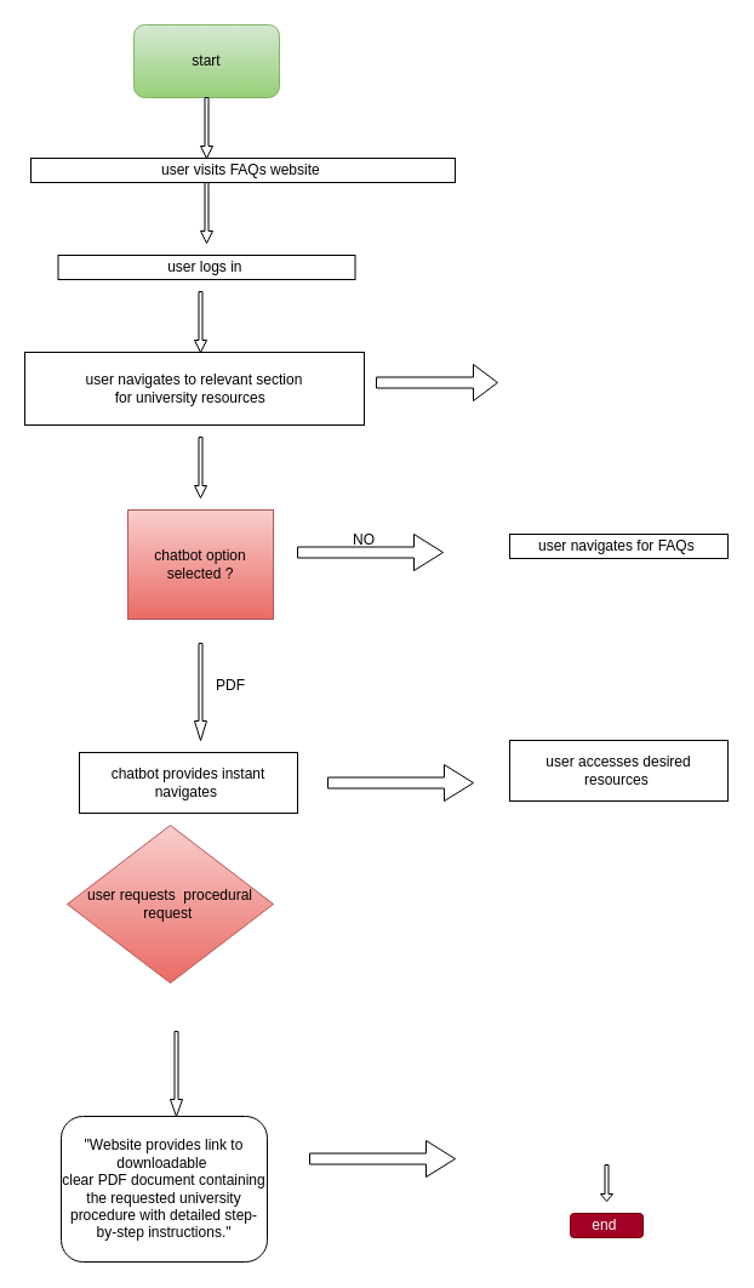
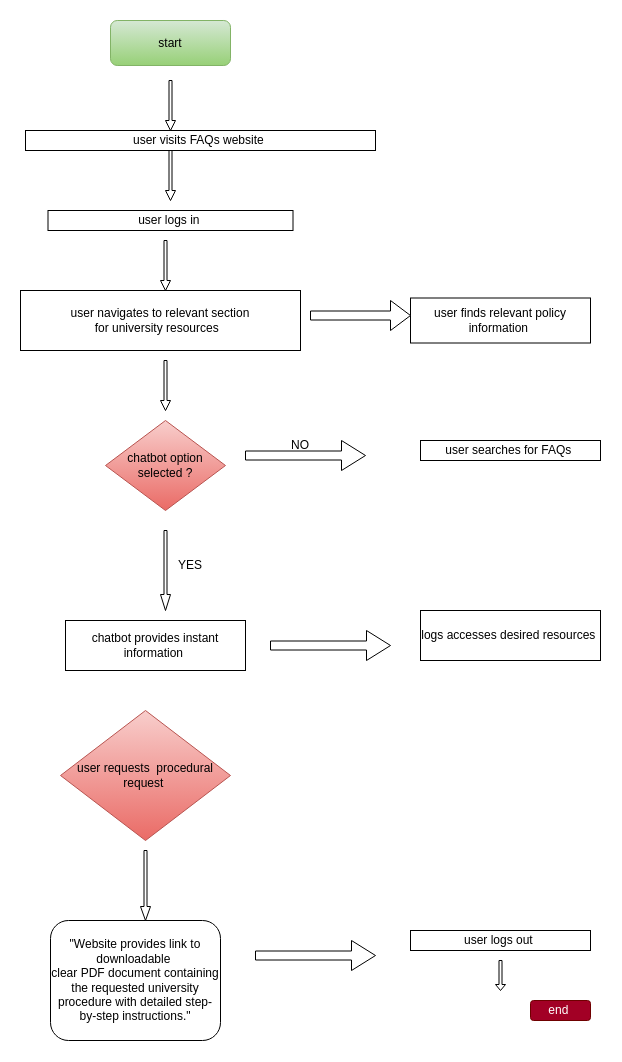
  <mxCell id="0" />
  <mxCell id="1" parent="0" />
- <mxCell id="2" value="start" style="rounded=1;whiteSpace=wrap;html=1;fillColor=#d5e8d4;strokeColor=#82b366;gradientColor=#97d077;" vertex="1" parent="1"><mxGeometry x="110" y="20" width="120" height="60" as="geometry" /></mxCell>
+ <mxCell id="2" value="start" style="rounded=1;whiteSpace=wrap;html=1;fillColor=#d5e8d4;strokeColor=#82b366;gradientColor=#97d077;" vertex="1" parent="1"><mxGeometry x="110" y="20" width="120" height="45" as="geometry" /></mxCell>
  <mxCell id="3" value="user visits FAQs website&amp;nbsp;" style="rounded=0;whiteSpace=wrap;html=1;" vertex="1" parent="1"><mxGeometry x="25" y="130" width="350" height="20" as="geometry" /></mxCell>
  <mxCell id="4" value="" style="shape=singleArrow;direction=south;whiteSpace=wrap;html=1;" vertex="1" parent="1"><mxGeometry x="165" y="80" width="10" height="50" as="geometry" /></mxCell>
- <mxCell id="5" value="chatbot provides instant navigates&amp;nbsp;" style="rounded=0;whiteSpace=wrap;html=1;" vertex="1" parent="1"><mxGeometry x="65" y="620" width="180" height="50" as="geometry" /></mxCell>
+ <mxCell id="5" value="chatbot provides instant information&amp;nbsp;" style="rounded=0;whiteSpace=wrap;html=1;" vertex="1" parent="1"><mxGeometry x="65" y="620" width="180" height="50" as="geometry" /></mxCell>
  <mxCell id="6" value="user logs in&amp;nbsp;" style="rounded=0;whiteSpace=wrap;html=1;" vertex="1" parent="1"><mxGeometry x="47.5" y="210" width="245" height="20" as="geometry" /></mxCell>
- <mxCell id="7" value="chatbot option selected ?" style="whiteSpace=wrap;html=1;fillColor=#f8cecc;gradientColor=#ea6b66;strokeColor=#b85450;rounded=0;" vertex="1" parent="1"><mxGeometry x="105" y="420" width="120" height="90" as="geometry" /></mxCell>
+ <mxCell id="7" value="chatbot option selected ?" style="rhombus;whiteSpace=wrap;html=1;fillColor=#f8cecc;gradientColor=#ea6b66;strokeColor=#b85450;" vertex="1" parent="1"><mxGeometry x="105" y="420" width="120" height="90" as="geometry" /></mxCell>
  <mxCell id="8" value="" style="shape=singleArrow;whiteSpace=wrap;html=1;" vertex="1" parent="1"><mxGeometry x="230" y="315" width="50" height="20" as="geometry" /></mxCell>
  <mxCell id="9" value="NO" style="text;html=1;align=center;verticalAlign=middle;whiteSpace=wrap;rounded=0;" vertex="1" parent="1"><mxGeometry x="220" y="280" width="60" height="30" as="geometry" /></mxCell>
- <mxCell id="10" value="user navigates for FAQs&amp;nbsp;" style="rounded=0;whiteSpace=wrap;html=1;" vertex="1" parent="1"><mxGeometry x="420" y="440" width="180" height="20" as="geometry" /></mxCell>
- <mxCell id="12" value="user requests&amp;nbsp; procedural request&amp;nbsp;" style="rhombus;whiteSpace=wrap;html=1;fillColor=#f8cecc;gradientColor=#ea6b66;strokeColor=#b85450;" vertex="1" parent="1"><mxGeometry x="55" y="680" width="170" height="130" as="geometry" /></mxCell>
+ <mxCell id="10" value="user searches for FAQs&amp;nbsp;" style="rounded=0;whiteSpace=wrap;html=1;" vertex="1" parent="1"><mxGeometry x="420" y="440" width="180" height="20" as="geometry" /></mxCell>
+ <mxCell id="11" value="user finds relevant policy information&amp;nbsp;" style="rounded=0;whiteSpace=wrap;html=1;" vertex="1" parent="1"><mxGeometry x="410" y="297.5" width="180" height="45" as="geometry" /></mxCell>
+ <mxCell id="12" value="user requests&amp;nbsp; procedural request&amp;nbsp;" style="rhombus;whiteSpace=wrap;html=1;fillColor=#f8cecc;gradientColor=#ea6b66;strokeColor=#b85450;" vertex="1" parent="1"><mxGeometry x="60" y="710" width="170" height="130" as="geometry" /></mxCell>
  <mxCell id="13" value="&quot;Website provides link to downloadable&amp;nbsp;&lt;div&gt;clear PDF document containing the requested university procedure with detailed step-by-step instructions.&quot;&lt;/div&gt;" style="rounded=1;whiteSpace=wrap;html=1;" vertex="1" parent="1"><mxGeometry x="50" y="920" width="170" height="120" as="geometry" /></mxCell>
- <mxCell id="14" value="user accesses desired resources&amp;nbsp;" style="rounded=0;whiteSpace=wrap;html=1;" vertex="1" parent="1"><mxGeometry x="420" y="610" width="180" height="50" as="geometry" /></mxCell>
- <mxCell id="16" value="end&amp;nbsp;" style="rounded=1;whiteSpace=wrap;html=1;fillColor=#a20025;fontColor=#ffffff;strokeColor=#6F0000;" vertex="1" parent="1"><mxGeometry x="470" y="1000" width="60" height="20" as="geometry" /></mxCell>
+ <mxCell id="14" value="logs accesses desired resources&amp;nbsp;" style="rounded=0;whiteSpace=wrap;html=1;" vertex="1" parent="1"><mxGeometry x="420" y="610" width="180" height="50" as="geometry" /></mxCell>
+ <mxCell id="15" value="user logs out&amp;nbsp;" style="rounded=0;whiteSpace=wrap;html=1;" vertex="1" parent="1"><mxGeometry x="410" y="930" width="180" height="20" as="geometry" /></mxCell>
+ <mxCell id="16" value="end&amp;nbsp;" style="rounded=1;whiteSpace=wrap;html=1;fillColor=#a20025;fontColor=#ffffff;strokeColor=#6F0000;" vertex="1" parent="1"><mxGeometry x="530" y="1000" width="60" height="20" as="geometry" /></mxCell>
  <mxCell id="17" value="" style="shape=singleArrow;direction=south;whiteSpace=wrap;html=1;" vertex="1" parent="1"><mxGeometry x="165" y="150" width="10" height="50" as="geometry" /></mxCell>
  <mxCell id="18" value="" style="shape=singleArrow;direction=south;whiteSpace=wrap;html=1;" vertex="1" parent="1"><mxGeometry x="160" y="240" width="10" height="50" as="geometry" /></mxCell>
  <mxCell id="19" value="" style="edgeStyle=orthogonalEdgeStyle;rounded=0;orthogonalLoop=1;jettySize=auto;html=1;" edge="1" parent="1" source="18" target="20"><mxGeometry relative="1" as="geometry"><mxPoint x="165" y="280" as="sourcePoint" /><mxPoint x="150" y="335" as="targetPoint" /></mxGeometry></mxCell>
  <mxCell id="20" value="user navigates to relevant section&lt;div&gt;for university resources&amp;nbsp;&amp;nbsp;&lt;/div&gt;" style="rounded=0;whiteSpace=wrap;html=1;" vertex="1" parent="1"><mxGeometry x="20" y="290" width="280" height="60" as="geometry" /></mxCell>
  <mxCell id="21" value="" style="shape=singleArrow;whiteSpace=wrap;html=1;" vertex="1" parent="1"><mxGeometry x="245" y="440" width="120" height="30" as="geometry" /></mxCell>
  <mxCell id="22" value="" style="shape=singleArrow;whiteSpace=wrap;html=1;" vertex="1" parent="1"><mxGeometry x="310" y="300" width="100" height="30" as="geometry" /></mxCell>
  <mxCell id="23" value="" style="shape=singleArrow;direction=south;whiteSpace=wrap;html=1;" vertex="1" parent="1"><mxGeometry x="160" y="360" width="10" height="50" as="geometry" /></mxCell>
- <mxCell id="24" value="PDF" style="text;html=1;align=center;verticalAlign=middle;whiteSpace=wrap;rounded=0;" vertex="1" parent="1"><mxGeometry x="160" y="550" width="60" height="30" as="geometry" /></mxCell>
+ <mxCell id="24" value="YES" style="text;html=1;align=center;verticalAlign=middle;whiteSpace=wrap;rounded=0;" vertex="1" parent="1"><mxGeometry x="160" y="550" width="60" height="30" as="geometry" /></mxCell>
  <mxCell id="25" value="NO" style="text;html=1;align=center;verticalAlign=middle;whiteSpace=wrap;rounded=0;" vertex="1" parent="1"><mxGeometry x="270" y="430" width="60" height="30" as="geometry" /></mxCell>
  <mxCell id="26" value="" style="shape=singleArrow;direction=south;whiteSpace=wrap;html=1;" vertex="1" parent="1"><mxGeometry x="140" y="850" width="10" height="70" as="geometry" /></mxCell>
  <mxCell id="27" value="" style="shape=singleArrow;direction=south;whiteSpace=wrap;html=1;" vertex="1" parent="1"><mxGeometry x="160" y="530" width="10" height="80" as="geometry" /></mxCell>
  <mxCell id="28" value="" style="shape=singleArrow;whiteSpace=wrap;html=1;" vertex="1" parent="1"><mxGeometry x="270" y="630" width="120" height="30" as="geometry" /></mxCell>
  <mxCell id="29" value="" style="shape=singleArrow;whiteSpace=wrap;html=1;" vertex="1" parent="1"><mxGeometry x="255" y="940" width="120" height="30" as="geometry" /></mxCell>
  <mxCell id="30" value="" style="shape=singleArrow;direction=south;whiteSpace=wrap;html=1;" vertex="1" parent="1"><mxGeometry x="495" y="960" width="10" height="30" as="geometry" /></mxCell>
